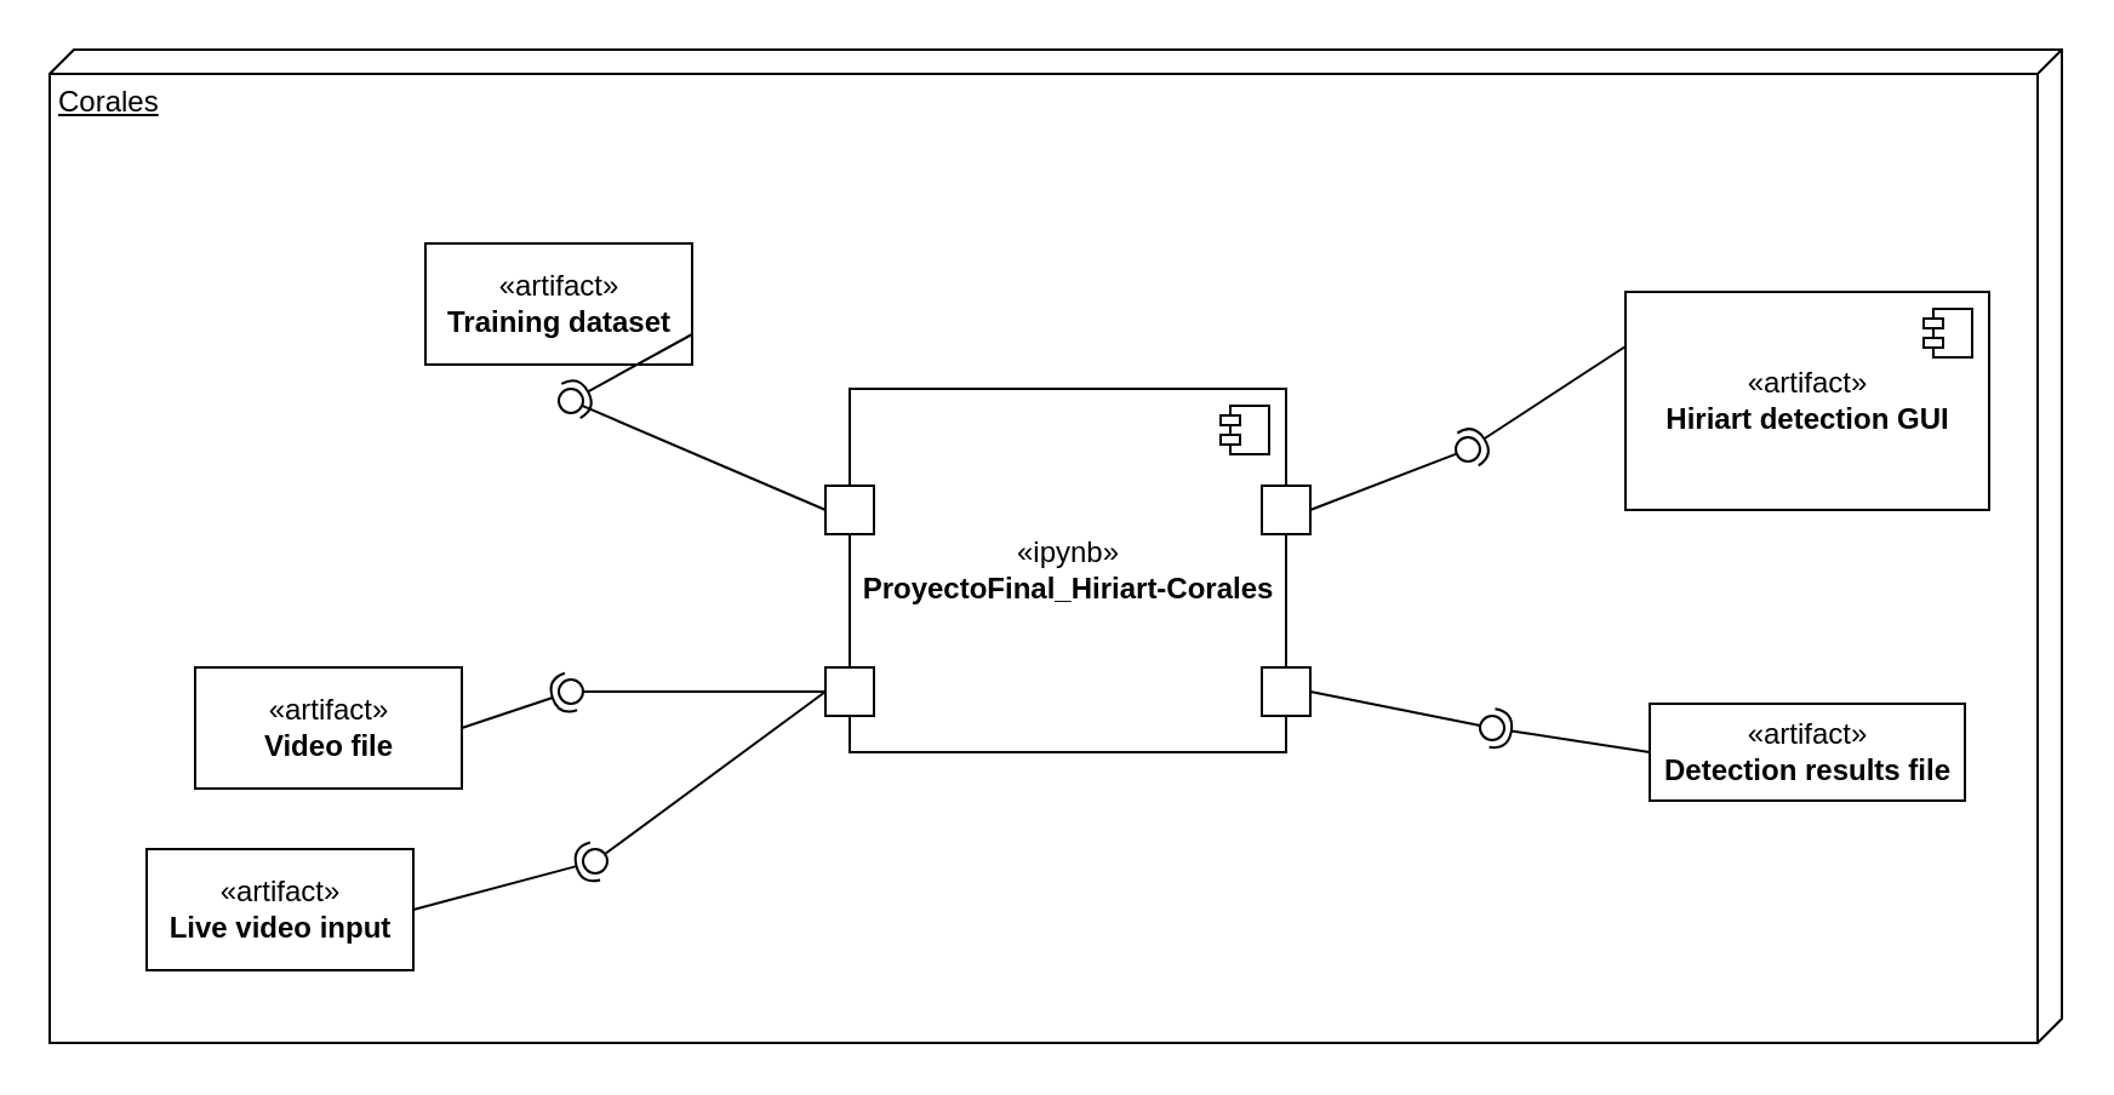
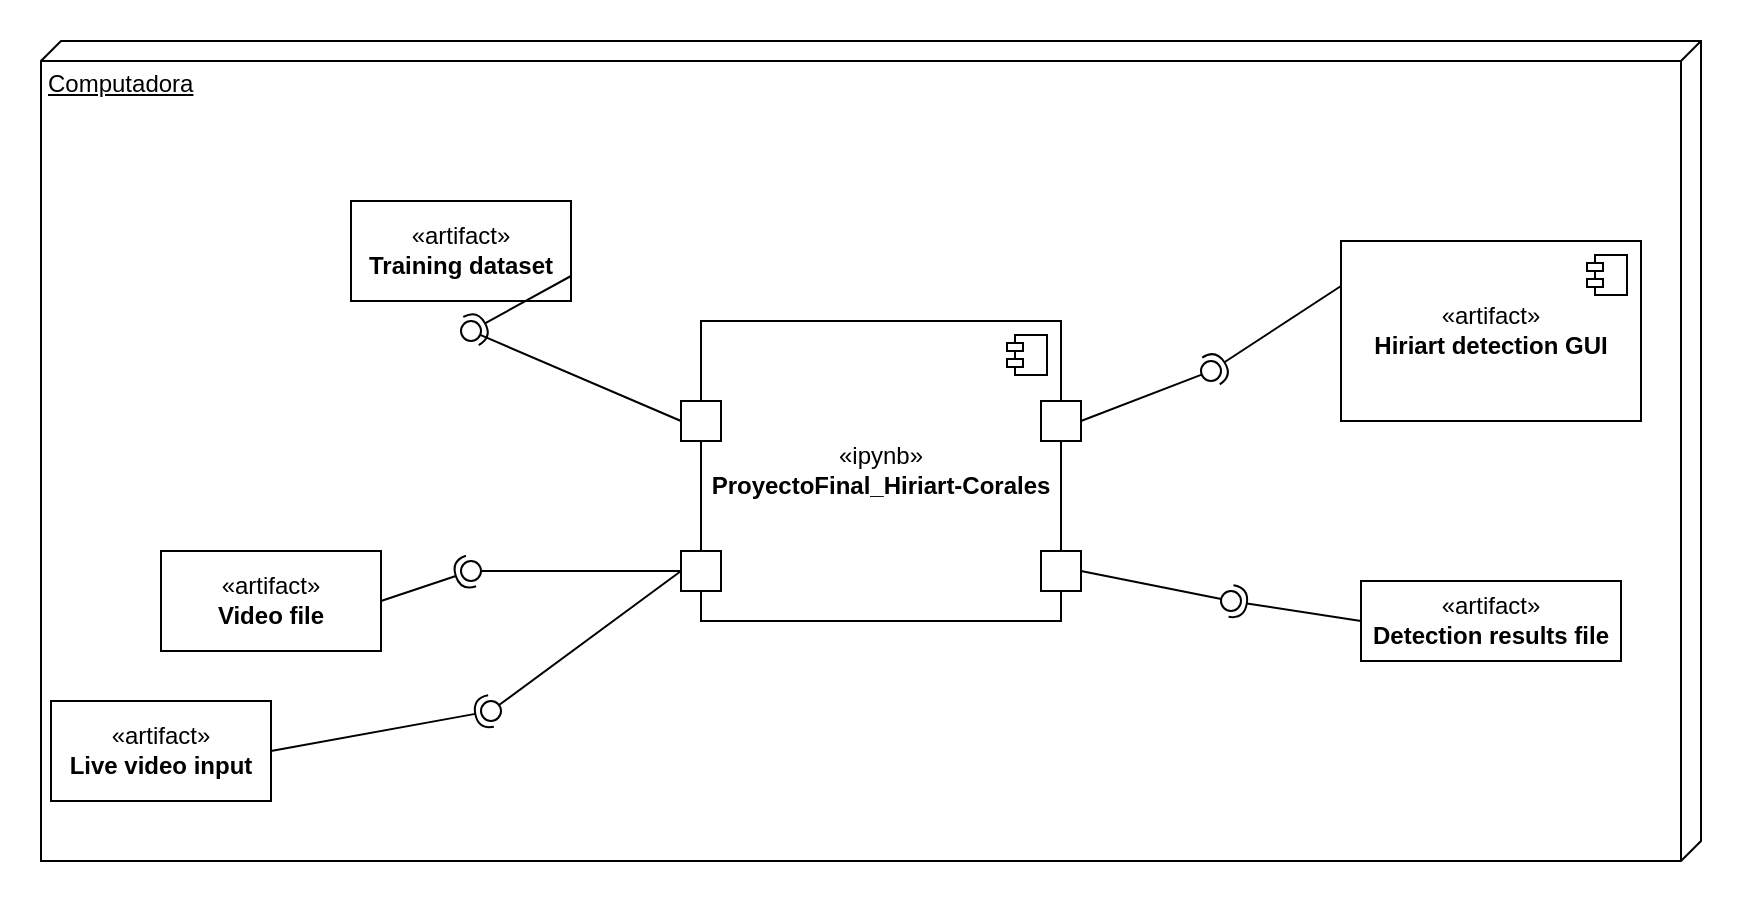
  <mxCell id="0" />
  <mxCell id="1" parent="0" />
- <mxCell id="2" value="Corales" style="verticalAlign=top;align=left;spacingTop=8;spacingLeft=2;spacingRight=12;shape=cube;size=10;direction=south;fontStyle=4;html=1;" vertex="1" parent="1"><mxGeometry x="20" y="20" width="830" height="410" as="geometry" /></mxCell>
+ <mxCell id="2" value="Computadora" style="verticalAlign=top;align=left;spacingTop=8;spacingLeft=2;spacingRight=12;shape=cube;size=10;direction=south;fontStyle=4;html=1;" vertex="1" parent="1"><mxGeometry x="20" y="20" width="830" height="410" as="geometry" /></mxCell>
  <mxCell id="3" value="«artifact»&lt;br&gt;&lt;b&gt;Video file&lt;/b&gt;" style="html=1;" vertex="1" parent="1"><mxGeometry x="80" y="275" width="110" height="50" as="geometry" /></mxCell>
  <mxCell id="4" value="«artifact»&lt;br&gt;&lt;b&gt;Training dataset&lt;/b&gt;" style="html=1;" vertex="1" parent="1"><mxGeometry x="175" y="100" width="110" height="50" as="geometry" /></mxCell>
  <mxCell id="5" value="" style="rounded=0;orthogonalLoop=1;jettySize=auto;html=1;endArrow=none;endFill=0;sketch=0;sourcePerimeterSpacing=0;targetPerimeterSpacing=0;exitX=0;exitY=0.5;exitDx=0;exitDy=0;" edge="1" target="7" parent="1" source="19"><mxGeometry relative="1" as="geometry"><mxPoint x="300" y="275" as="sourcePoint" /></mxGeometry></mxCell>
  <mxCell id="6" value="" style="rounded=0;orthogonalLoop=1;jettySize=auto;html=1;endArrow=halfCircle;endFill=0;entryX=0.5;entryY=0.5;endSize=6;strokeWidth=1;sketch=0;exitX=1;exitY=0.75;exitDx=0;exitDy=0;" edge="1" target="7" parent="1" source="4"><mxGeometry relative="1" as="geometry"><mxPoint x="340" y="275" as="sourcePoint" /></mxGeometry></mxCell>
  <mxCell id="7" value="" style="ellipse;whiteSpace=wrap;html=1;align=center;aspect=fixed;resizable=0;points=[];outlineConnect=0;sketch=0;" vertex="1" parent="1"><mxGeometry x="230" y="160" width="10" height="10" as="geometry" /></mxCell>
  <mxCell id="8" value="" style="rounded=0;orthogonalLoop=1;jettySize=auto;html=1;endArrow=none;endFill=0;sketch=0;sourcePerimeterSpacing=0;targetPerimeterSpacing=0;exitX=0;exitY=0.5;exitDx=0;exitDy=0;" edge="1" target="10" parent="1" source="20"><mxGeometry relative="1" as="geometry"><mxPoint x="150" y="325" as="sourcePoint" /></mxGeometry></mxCell>
  <mxCell id="9" value="" style="rounded=0;orthogonalLoop=1;jettySize=auto;html=1;endArrow=halfCircle;endFill=0;entryX=0.5;entryY=0.5;endSize=6;strokeWidth=1;sketch=0;exitX=1;exitY=0.5;exitDx=0;exitDy=0;" edge="1" target="10" parent="1" source="3"><mxGeometry relative="1" as="geometry"><mxPoint x="190" y="325" as="sourcePoint" /></mxGeometry></mxCell>
  <mxCell id="10" value="" style="ellipse;whiteSpace=wrap;html=1;align=center;aspect=fixed;resizable=0;points=[];outlineConnect=0;sketch=0;" vertex="1" parent="1"><mxGeometry x="230" y="280" width="10" height="10" as="geometry" /></mxCell>
  <mxCell id="11" value="" style="rounded=0;orthogonalLoop=1;jettySize=auto;html=1;endArrow=none;endFill=0;sketch=0;sourcePerimeterSpacing=0;targetPerimeterSpacing=0;" edge="1" target="13" parent="1"><mxGeometry relative="1" as="geometry"><mxPoint x="470" y="225" as="sourcePoint" /></mxGeometry></mxCell>
  <mxCell id="12" value="" style="rounded=0;orthogonalLoop=1;jettySize=auto;html=1;endArrow=halfCircle;endFill=0;entryX=0.5;entryY=0.5;endSize=6;strokeWidth=1;sketch=0;" edge="1" target="13" parent="1"><mxGeometry relative="1" as="geometry"><mxPoint x="510" y="225" as="sourcePoint" /></mxGeometry></mxCell>
  <mxCell id="13" value="" style="ellipse;whiteSpace=wrap;html=1;align=center;aspect=fixed;resizable=0;points=[];outlineConnect=0;sketch=0;" vertex="1" parent="1"><mxGeometry x="485" y="220" width="10" height="10" as="geometry" /></mxCell>
  <mxCell id="14" value="«artifact»&lt;br&gt;&lt;b&gt;Hiriart detection GUI&lt;/b&gt;" style="html=1;dropTarget=0;" vertex="1" parent="1"><mxGeometry x="670" y="120" width="150" height="90" as="geometry" /></mxCell>
  <mxCell id="15" value="" style="shape=module;jettyWidth=8;jettyHeight=4;" vertex="1" parent="14"><mxGeometry x="1" width="20" height="20" relative="1" as="geometry"><mxPoint x="-27" y="7" as="offset" /></mxGeometry></mxCell>
  <mxCell id="16" value="«artifact»&lt;br&gt;&lt;b&gt;Detection results file&lt;/b&gt;" style="html=1;" vertex="1" parent="1"><mxGeometry x="680" y="290" width="130" height="40" as="geometry" /></mxCell>
  <mxCell id="17" value="«ipynb»&lt;br&gt;&lt;b&gt;ProyectoFinal_Hiriart-Corales&lt;/b&gt;" style="html=1;dropTarget=0;" vertex="1" parent="1"><mxGeometry x="350" y="160" width="180" height="150" as="geometry" /></mxCell>
  <mxCell id="18" value="" style="shape=module;jettyWidth=8;jettyHeight=4;" vertex="1" parent="17"><mxGeometry x="1" width="20" height="20" relative="1" as="geometry"><mxPoint x="-27" y="7" as="offset" /></mxGeometry></mxCell>
  <mxCell id="19" value="" style="whiteSpace=wrap;html=1;aspect=fixed;" vertex="1" parent="1"><mxGeometry x="340" y="200" width="20" height="20" as="geometry" /></mxCell>
  <mxCell id="20" value="" style="whiteSpace=wrap;html=1;aspect=fixed;" vertex="1" parent="1"><mxGeometry x="340" y="275" width="20" height="20" as="geometry" /></mxCell>
  <mxCell id="21" value="" style="whiteSpace=wrap;html=1;aspect=fixed;" vertex="1" parent="1"><mxGeometry x="520" y="200" width="20" height="20" as="geometry" /></mxCell>
  <mxCell id="22" value="" style="whiteSpace=wrap;html=1;aspect=fixed;" vertex="1" parent="1"><mxGeometry x="520" y="275" width="20" height="20" as="geometry" /></mxCell>
  <mxCell id="23" value="" style="rounded=0;orthogonalLoop=1;jettySize=auto;html=1;endArrow=none;endFill=0;sketch=0;sourcePerimeterSpacing=0;targetPerimeterSpacing=0;exitX=1;exitY=0.5;exitDx=0;exitDy=0;" edge="1" target="25" parent="1" source="21"><mxGeometry relative="1" as="geometry"><mxPoint x="625" y="172.5" as="sourcePoint" /></mxGeometry></mxCell>
  <mxCell id="24" value="" style="rounded=0;orthogonalLoop=1;jettySize=auto;html=1;endArrow=halfCircle;endFill=0;entryX=0.5;entryY=0.5;endSize=6;strokeWidth=1;sketch=0;exitX=0;exitY=0.25;exitDx=0;exitDy=0;" edge="1" target="25" parent="1" source="14"><mxGeometry relative="1" as="geometry"><mxPoint x="755" y="127.5" as="sourcePoint" /></mxGeometry></mxCell>
  <mxCell id="25" value="" style="ellipse;whiteSpace=wrap;html=1;align=center;aspect=fixed;resizable=0;points=[];outlineConnect=0;sketch=0;" vertex="1" parent="1"><mxGeometry x="600" y="180" width="10" height="10" as="geometry" /></mxCell>
  <mxCell id="26" value="" style="rounded=0;orthogonalLoop=1;jettySize=auto;html=1;endArrow=none;endFill=0;sketch=0;sourcePerimeterSpacing=0;targetPerimeterSpacing=0;exitX=1;exitY=0.5;exitDx=0;exitDy=0;" edge="1" target="28" parent="1" source="22"><mxGeometry relative="1" as="geometry"><mxPoint x="520" y="235" as="sourcePoint" /></mxGeometry></mxCell>
  <mxCell id="27" value="" style="rounded=0;orthogonalLoop=1;jettySize=auto;html=1;endArrow=halfCircle;endFill=0;entryX=0.5;entryY=0.5;endSize=6;strokeWidth=1;sketch=0;exitX=0;exitY=0.5;exitDx=0;exitDy=0;" edge="1" target="28" parent="1" source="16"><mxGeometry relative="1" as="geometry"><mxPoint x="560" y="235" as="sourcePoint" /></mxGeometry></mxCell>
  <mxCell id="28" value="" style="ellipse;whiteSpace=wrap;html=1;align=center;aspect=fixed;resizable=0;points=[];outlineConnect=0;sketch=0;" vertex="1" parent="1"><mxGeometry x="610" y="295" width="10" height="10" as="geometry" /></mxCell>
- <mxCell id="29" value="«artifact»&lt;br&gt;&lt;b&gt;Live video input&lt;/b&gt;" style="html=1;" vertex="1" parent="1"><mxGeometry x="60" y="350" width="110" height="50" as="geometry" /></mxCell>
+ <mxCell id="29" value="«artifact»&lt;br&gt;&lt;b&gt;Live video input&lt;/b&gt;" style="html=1;" vertex="1" parent="1"><mxGeometry x="25" y="350" width="110" height="50" as="geometry" /></mxCell>
  <mxCell id="30" value="" style="rounded=0;orthogonalLoop=1;jettySize=auto;html=1;endArrow=none;endFill=0;sketch=0;sourcePerimeterSpacing=0;targetPerimeterSpacing=0;exitX=0;exitY=0.5;exitDx=0;exitDy=0;" edge="1" target="32" parent="1" source="20"><mxGeometry relative="1" as="geometry"><mxPoint x="500" y="245" as="sourcePoint" /></mxGeometry></mxCell>
  <mxCell id="31" value="" style="rounded=0;orthogonalLoop=1;jettySize=auto;html=1;endArrow=halfCircle;endFill=0;entryX=0.5;entryY=0.5;endSize=6;strokeWidth=1;sketch=0;exitX=1;exitY=0.5;exitDx=0;exitDy=0;" edge="1" target="32" parent="1" source="29"><mxGeometry relative="1" as="geometry"><mxPoint x="540" y="245" as="sourcePoint" /></mxGeometry></mxCell>
  <mxCell id="32" value="" style="ellipse;whiteSpace=wrap;html=1;align=center;aspect=fixed;resizable=0;points=[];outlineConnect=0;sketch=0;" vertex="1" parent="1"><mxGeometry x="240" y="350" width="10" height="10" as="geometry" /></mxCell>
